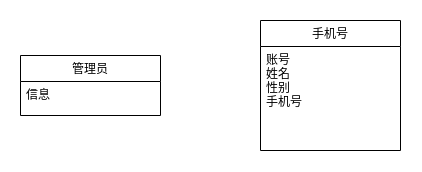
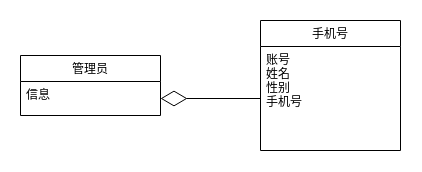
  <mxCell id="0" />
  <mxCell id="1" parent="0" />
  <mxCell id="2" value="管理员" style="swimlane;fontStyle=0;childLayout=stackLayout;horizontal=1;startSize=26;fillColor=none;horizontalStack=0;resizeParent=1;resizeParentMax=0;resizeLast=0;collapsible=1;marginBottom=0;" parent="1" vertex="1"><mxGeometry x="20" y="55" width="140" height="60" as="geometry" /></mxCell>
  <mxCell id="3" value="信息" style="text;strokeColor=none;fillColor=none;align=left;verticalAlign=top;spacingLeft=4;spacingRight=4;overflow=hidden;rotatable=0;points=[[0,0.5],[1,0.5]];portConstraint=eastwest;" parent="2" vertex="1"><mxGeometry y="26" width="140" height="34" as="geometry" /></mxCell>
+ <mxCell id="4" value="" style="endArrow=diamondThin;endFill=0;endSize=24;html=1;entryX=1;entryY=0.5;entryDx=0;entryDy=0;exitX=0;exitY=0.5;exitDx=0;exitDy=0;" parent="1" source="6" target="3" edge="1"><mxGeometry width="160" relative="1" as="geometry"><mxPoint x="190" y="41" as="sourcePoint" /><mxPoint x="230" y="121" as="targetPoint" /></mxGeometry></mxCell>
  <mxCell id="5" value="手机号" style="swimlane;fontStyle=0;childLayout=stackLayout;horizontal=1;startSize=26;fillColor=none;horizontalStack=0;resizeParent=1;resizeParentMax=0;resizeLast=0;collapsible=1;marginBottom=0;" parent="1" vertex="1"><mxGeometry x="260" y="20" width="140" height="130" as="geometry" /></mxCell>
  <mxCell id="6" value="账号&#10;姓名&#10;性别&#10;手机号&#10;&#10;" style="text;strokeColor=none;fillColor=none;align=left;verticalAlign=top;spacingLeft=4;spacingRight=4;overflow=hidden;rotatable=0;points=[[0,0.5],[1,0.5]];portConstraint=eastwest;" parent="5" vertex="1"><mxGeometry y="26" width="140" height="104" as="geometry" /></mxCell>
